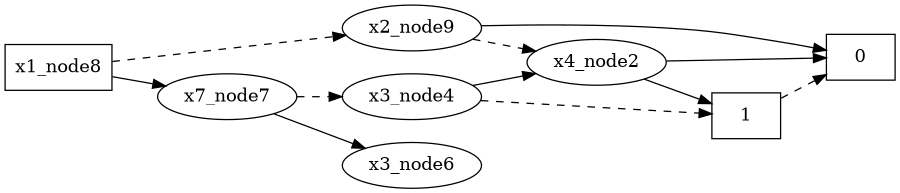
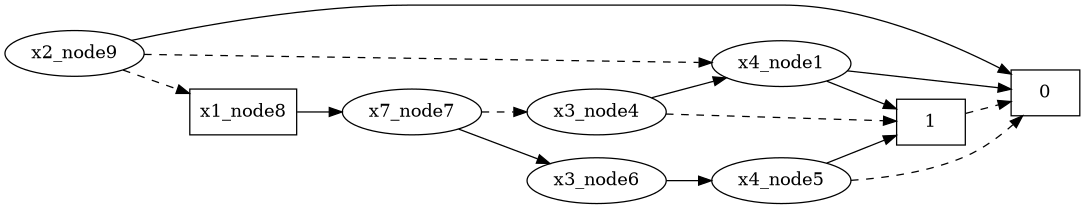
  digraph {
    rankdir=LR
    0 [shape=box]
    1 [shape=box]
-   x4_node2
+   x4_node2 [label=x4_node1]
    n4 [label=x2_node9]
    x3_node4
+   x4_node5
    x3_node6
    n8 [label=x7_node7]
    x1_node8 [shape=box]
    1 -> 0 [style=dashed]
    x4_node2 -> 0
    x4_node2 -> 1 [style=solid]
    n4 -> 0
    n4 -> x4_node2 [style=dashed]
    x3_node4 -> 1 [style=dashed]
    x3_node4 -> x4_node2
+   x4_node5 -> 0 [style=dashed]
+   x4_node5 -> 1
+   x3_node6 -> x4_node5
    n8 -> x3_node4 [style=dashed]
    n8 -> x3_node6
-   x1_node8 -> n4 [style=dashed]
+   n4 -> x1_node8 [style=dashed]
    x1_node8 -> n8
  }
